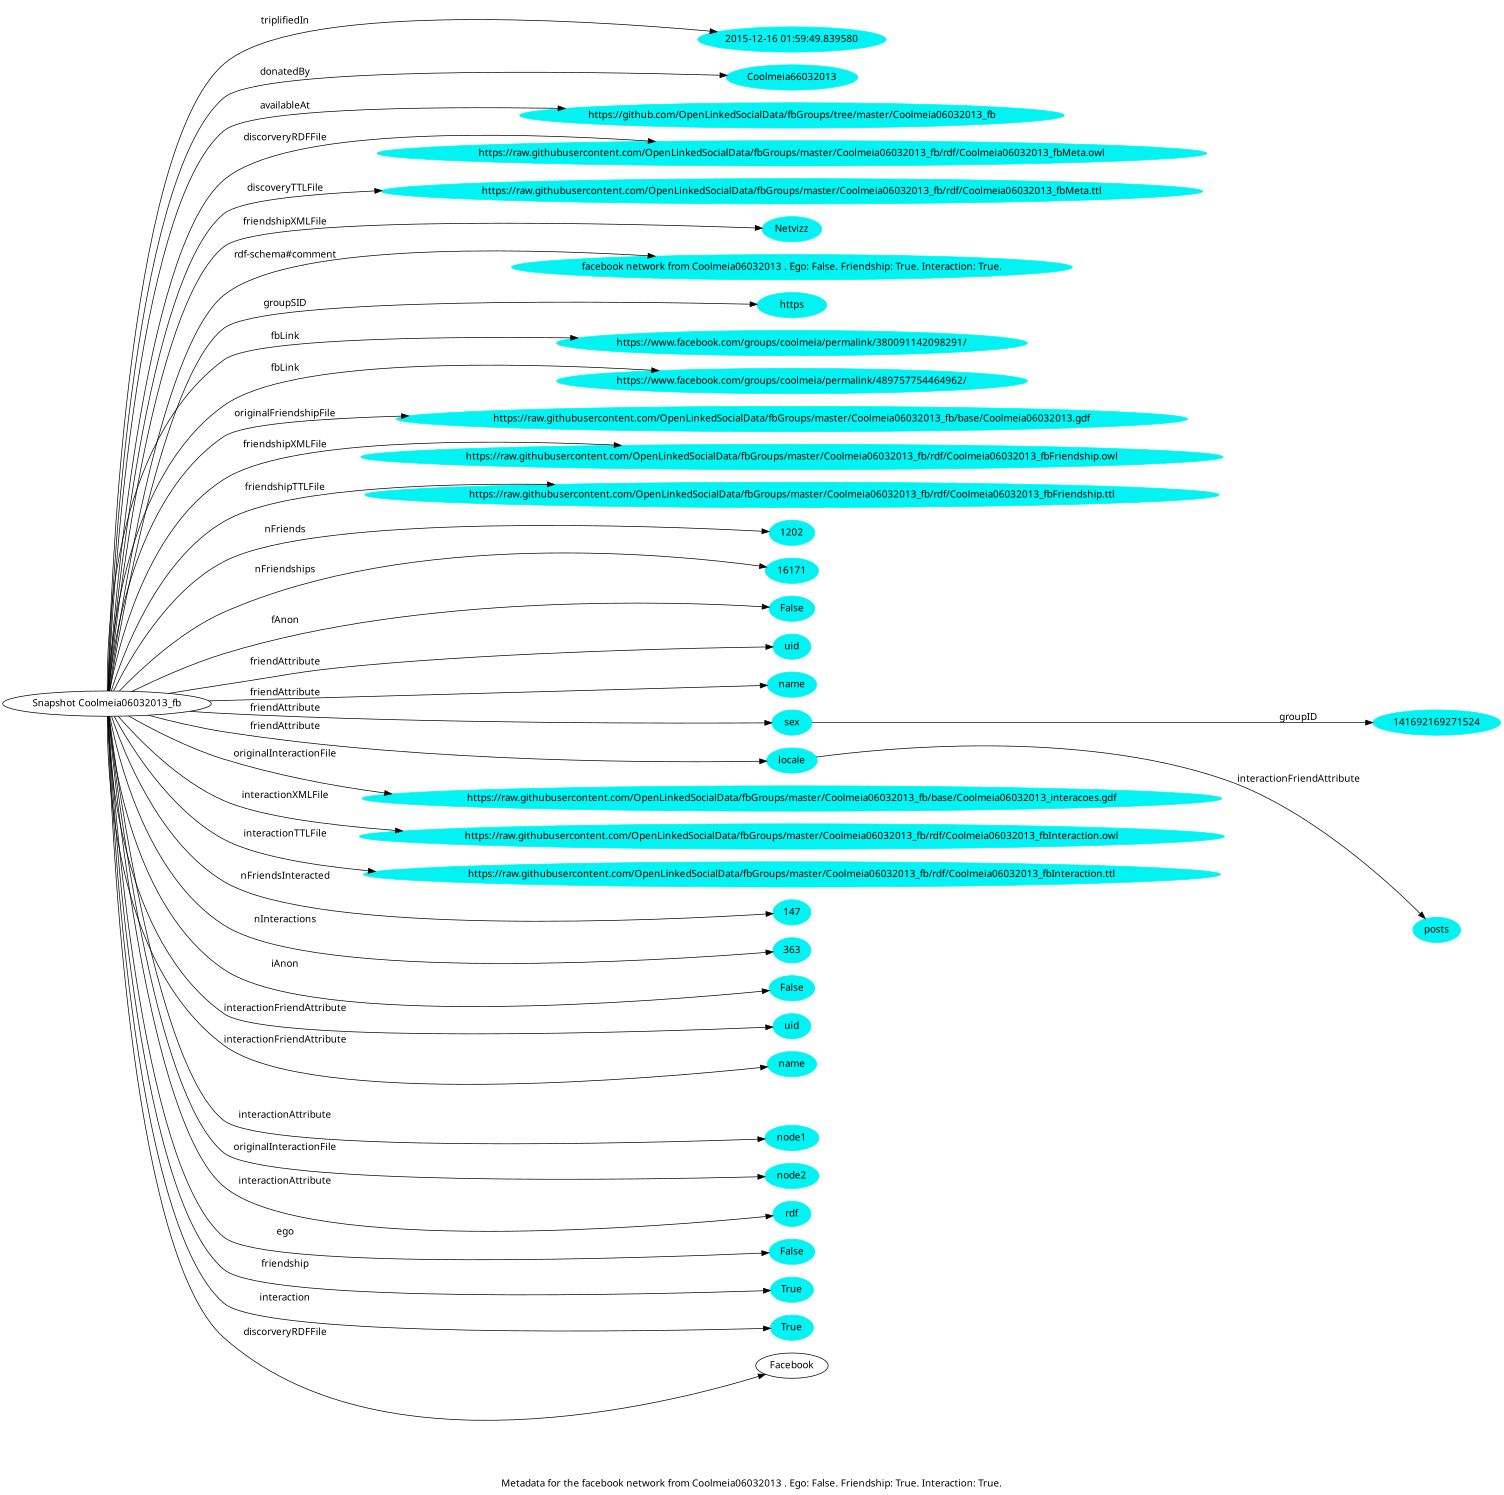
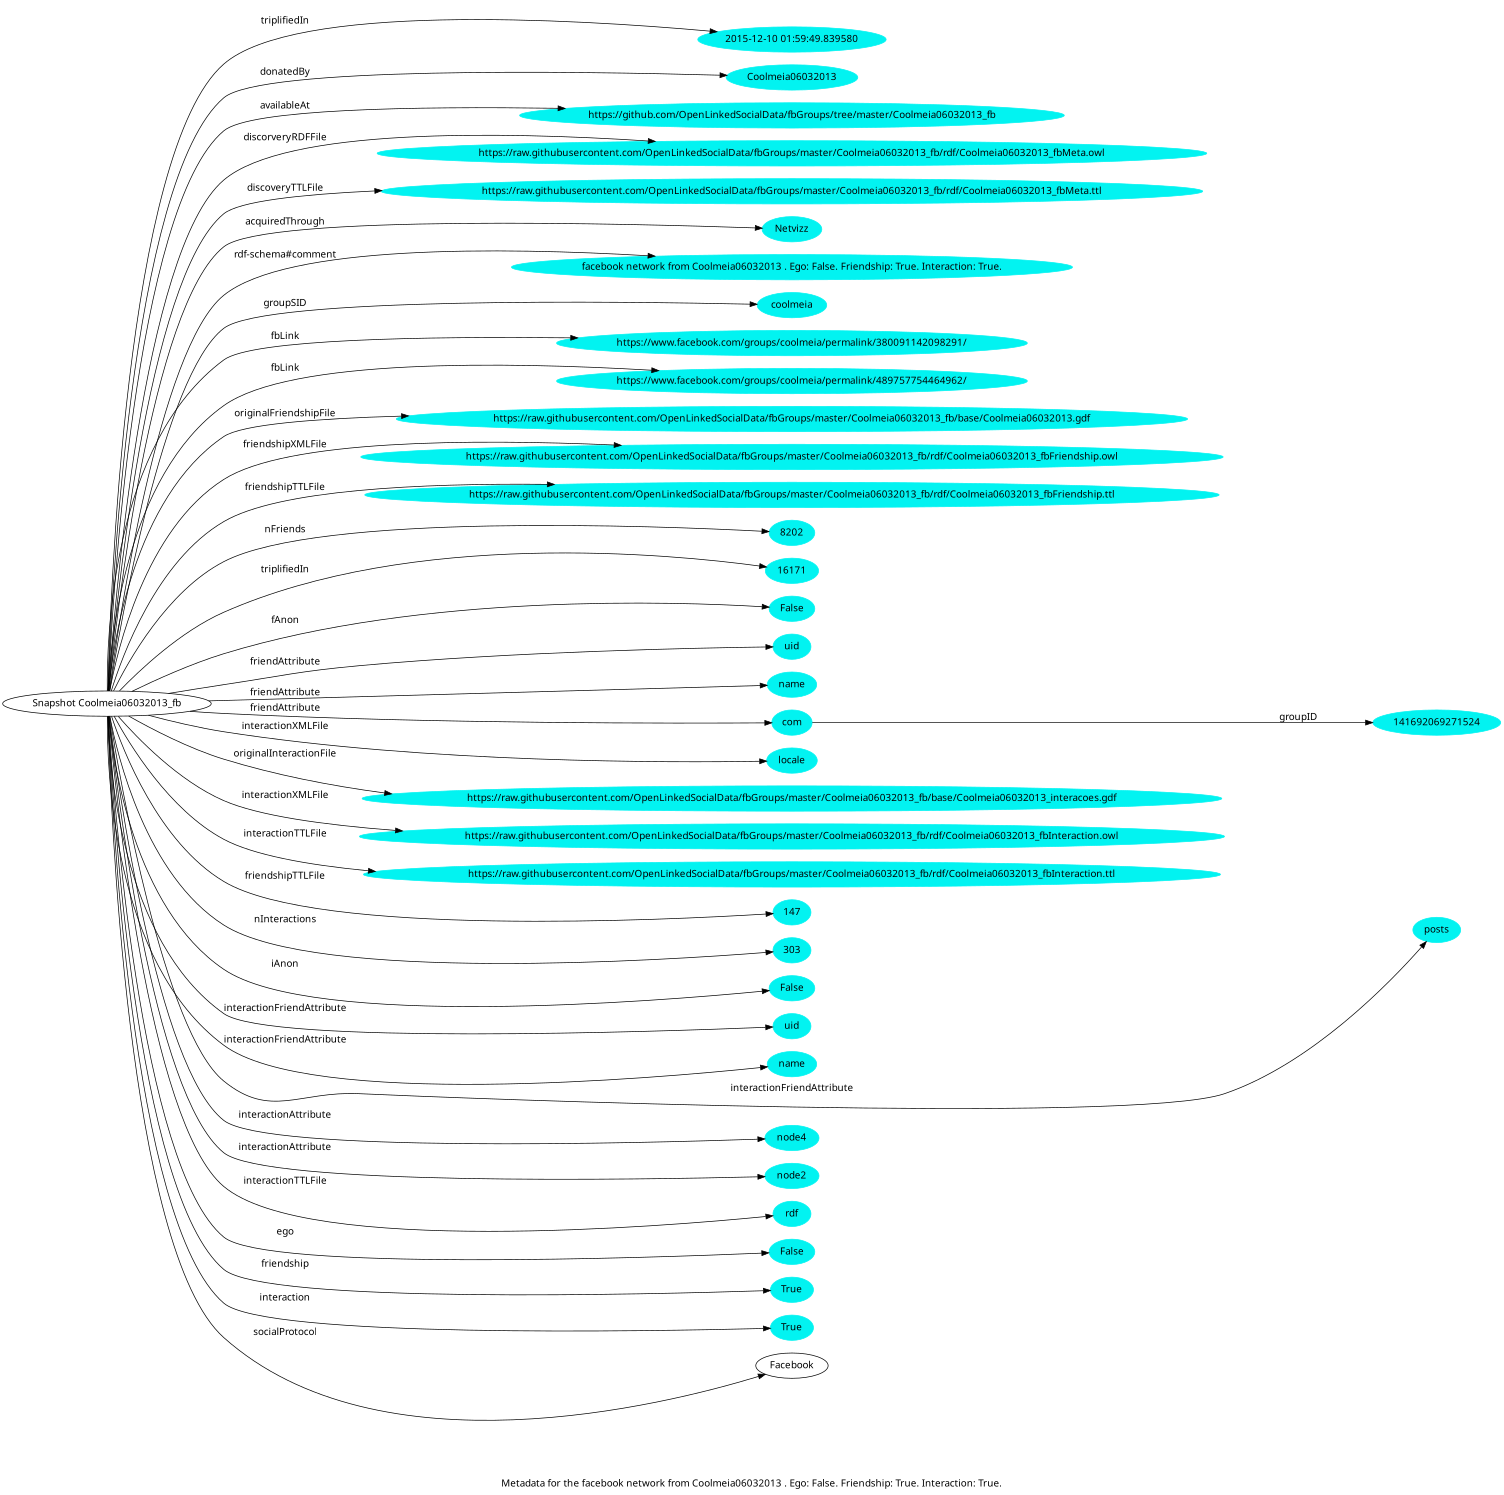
  digraph {
    fontname="Noto Sans"
    label="Metadata for the facebook network from Coolmeia06032013 . Ego: False. Friendship: True. Interaction: True."
    rankdir=LR
    node [fontname="Noto Sans" color="#02F3F1" style=filled]
    edge [fontname="Noto Sans"]
    "Snapshot Coolmeia06032013_fb" [color="" style=""]
-   n2 [label="2015-12-16 01:59:49.839580"]
-   n3 [label=Coolmeia66032013]
+   n2 [label="2015-12-10 01:59:49.839580"]
+   n3 [label=Coolmeia06032013]
    n4 [label="https://github.com/OpenLinkedSocialData/fbGroups/tree/master/Coolmeia06032013_fb"]
    n5 [label="https://raw.githubusercontent.com/OpenLinkedSocialData/fbGroups/master/Coolmeia06032013_fb/rdf/Coolmeia06032013_fbMeta.owl"]
    n6 [label="https://raw.githubusercontent.com/OpenLinkedSocialData/fbGroups/master/Coolmeia06032013_fb/rdf/Coolmeia06032013_fbMeta.ttl"]
    n7 [label=Netvizz]
    n8 [label="facebook network from Coolmeia06032013 . Ego: False. Friendship: True. Interaction: True."]
-   n9 [label=https]
+   n9 [label=coolmeia]
    n10 [label="https://www.facebook.com/groups/coolmeia/permalink/380091142098291/"]
    n11 [label="https://www.facebook.com/groups/coolmeia/permalink/489757754464962/"]
    n12 [label="https://raw.githubusercontent.com/OpenLinkedSocialData/fbGroups/master/Coolmeia06032013_fb/base/Coolmeia06032013.gdf"]
    n13 [label="https://raw.githubusercontent.com/OpenLinkedSocialData/fbGroups/master/Coolmeia06032013_fb/rdf/Coolmeia06032013_fbFriendship.owl"]
    n14 [label="https://raw.githubusercontent.com/OpenLinkedSocialData/fbGroups/master/Coolmeia06032013_fb/rdf/Coolmeia06032013_fbFriendship.ttl"]
-   n15 [label=1202]
+   n15 [label=8202]
    n16 [label=16171]
    n17 [label=False]
    n18 [label=uid]
    n19 [label=name]
-   n20 [label=sex]
+   n20 [label=com]
    n21 [label=locale]
    n22 [label="https://raw.githubusercontent.com/OpenLinkedSocialData/fbGroups/master/Coolmeia06032013_fb/base/Coolmeia06032013_interacoes.gdf"]
    n23 [label="https://raw.githubusercontent.com/OpenLinkedSocialData/fbGroups/master/Coolmeia06032013_fb/rdf/Coolmeia06032013_fbInteraction.owl"]
    n24 [label="https://raw.githubusercontent.com/OpenLinkedSocialData/fbGroups/master/Coolmeia06032013_fb/rdf/Coolmeia06032013_fbInteraction.ttl"]
    n25 [label=147]
-   n26 [label=363]
+   n26 [label=303]
    n27 [label=False]
    n28 [label=uid]
    n29 [label=name]
    n30 [label=posts]
-   n31 [label=node1]
+   n31 [label=node4]
    n32 [label=node2]
    n33 [label=rdf]
    n34 [label=False]
    n35 [label=True]
    n36 [label=True]
    Facebook [color="" style=""]
-   n38 [label=141692169271524]
+   n38 [label=141692069271524]
    "Snapshot Coolmeia06032013_fb" -> n2 [label=triplifiedIn]
    "Snapshot Coolmeia06032013_fb" -> n3 [label=donatedBy]
    "Snapshot Coolmeia06032013_fb" -> n4 [label=availableAt]
    "Snapshot Coolmeia06032013_fb" -> n5 [label=discorveryRDFFile]
    "Snapshot Coolmeia06032013_fb" -> n6 [label=discoveryTTLFile]
-   "Snapshot Coolmeia06032013_fb" -> n7 [label=friendshipXMLFile]
+   "Snapshot Coolmeia06032013_fb" -> n7 [label=acquiredThrough]
    "Snapshot Coolmeia06032013_fb" -> n8 [label="rdf-schema#comment"]
    "Snapshot Coolmeia06032013_fb" -> n9 [label=groupSID]
    "Snapshot Coolmeia06032013_fb" -> n10 [label=fbLink]
    "Snapshot Coolmeia06032013_fb" -> n11 [label=fbLink]
    "Snapshot Coolmeia06032013_fb" -> n12 [label=originalFriendshipFile]
    "Snapshot Coolmeia06032013_fb" -> n13 [label=friendshipXMLFile]
    "Snapshot Coolmeia06032013_fb" -> n14 [label=friendshipTTLFile]
    "Snapshot Coolmeia06032013_fb" -> n15 [label=nFriends]
-   "Snapshot Coolmeia06032013_fb" -> n16 [label=nFriendships]
+   "Snapshot Coolmeia06032013_fb" -> n16 [label=triplifiedIn]
    "Snapshot Coolmeia06032013_fb" -> n17 [label=fAnon]
    "Snapshot Coolmeia06032013_fb" -> n18 [label=friendAttribute]
    "Snapshot Coolmeia06032013_fb" -> n19 [label=friendAttribute]
    "Snapshot Coolmeia06032013_fb" -> n20 [label=friendAttribute]
-   "Snapshot Coolmeia06032013_fb" -> n21 [label=friendAttribute]
+   "Snapshot Coolmeia06032013_fb" -> n21 [label=interactionXMLFile]
    "Snapshot Coolmeia06032013_fb" -> n22 [label=originalInteractionFile]
    "Snapshot Coolmeia06032013_fb" -> n23 [label=interactionXMLFile]
    "Snapshot Coolmeia06032013_fb" -> n24 [label=interactionTTLFile]
-   "Snapshot Coolmeia06032013_fb" -> n25 [label=nFriendsInteracted]
+   "Snapshot Coolmeia06032013_fb" -> n25 [label=friendshipTTLFile]
    "Snapshot Coolmeia06032013_fb" -> n26 [label=nInteractions]
    "Snapshot Coolmeia06032013_fb" -> n27 [label=iAnon]
    "Snapshot Coolmeia06032013_fb" -> n28 [label=interactionFriendAttribute]
    "Snapshot Coolmeia06032013_fb" -> n29 [label=interactionFriendAttribute]
-   n21 -> n30 [label=interactionFriendAttribute]
+   "Snapshot Coolmeia06032013_fb" -> n30 [label=interactionFriendAttribute]
    "Snapshot Coolmeia06032013_fb" -> n31 [label=interactionAttribute]
-   "Snapshot Coolmeia06032013_fb" -> n32 [label=originalInteractionFile]
-   "Snapshot Coolmeia06032013_fb" -> n33 [label=interactionAttribute]
+   "Snapshot Coolmeia06032013_fb" -> n32 [label=interactionAttribute]
+   "Snapshot Coolmeia06032013_fb" -> n33 [label=interactionTTLFile]
    "Snapshot Coolmeia06032013_fb" -> n34 [label=ego]
    "Snapshot Coolmeia06032013_fb" -> n35 [label=friendship]
    "Snapshot Coolmeia06032013_fb" -> n36 [label=interaction]
-   "Snapshot Coolmeia06032013_fb" -> Facebook [label=discorveryRDFFile]
+   "Snapshot Coolmeia06032013_fb" -> Facebook [label=socialProtocol]
    n20 -> n38 [label=groupID]
  }
